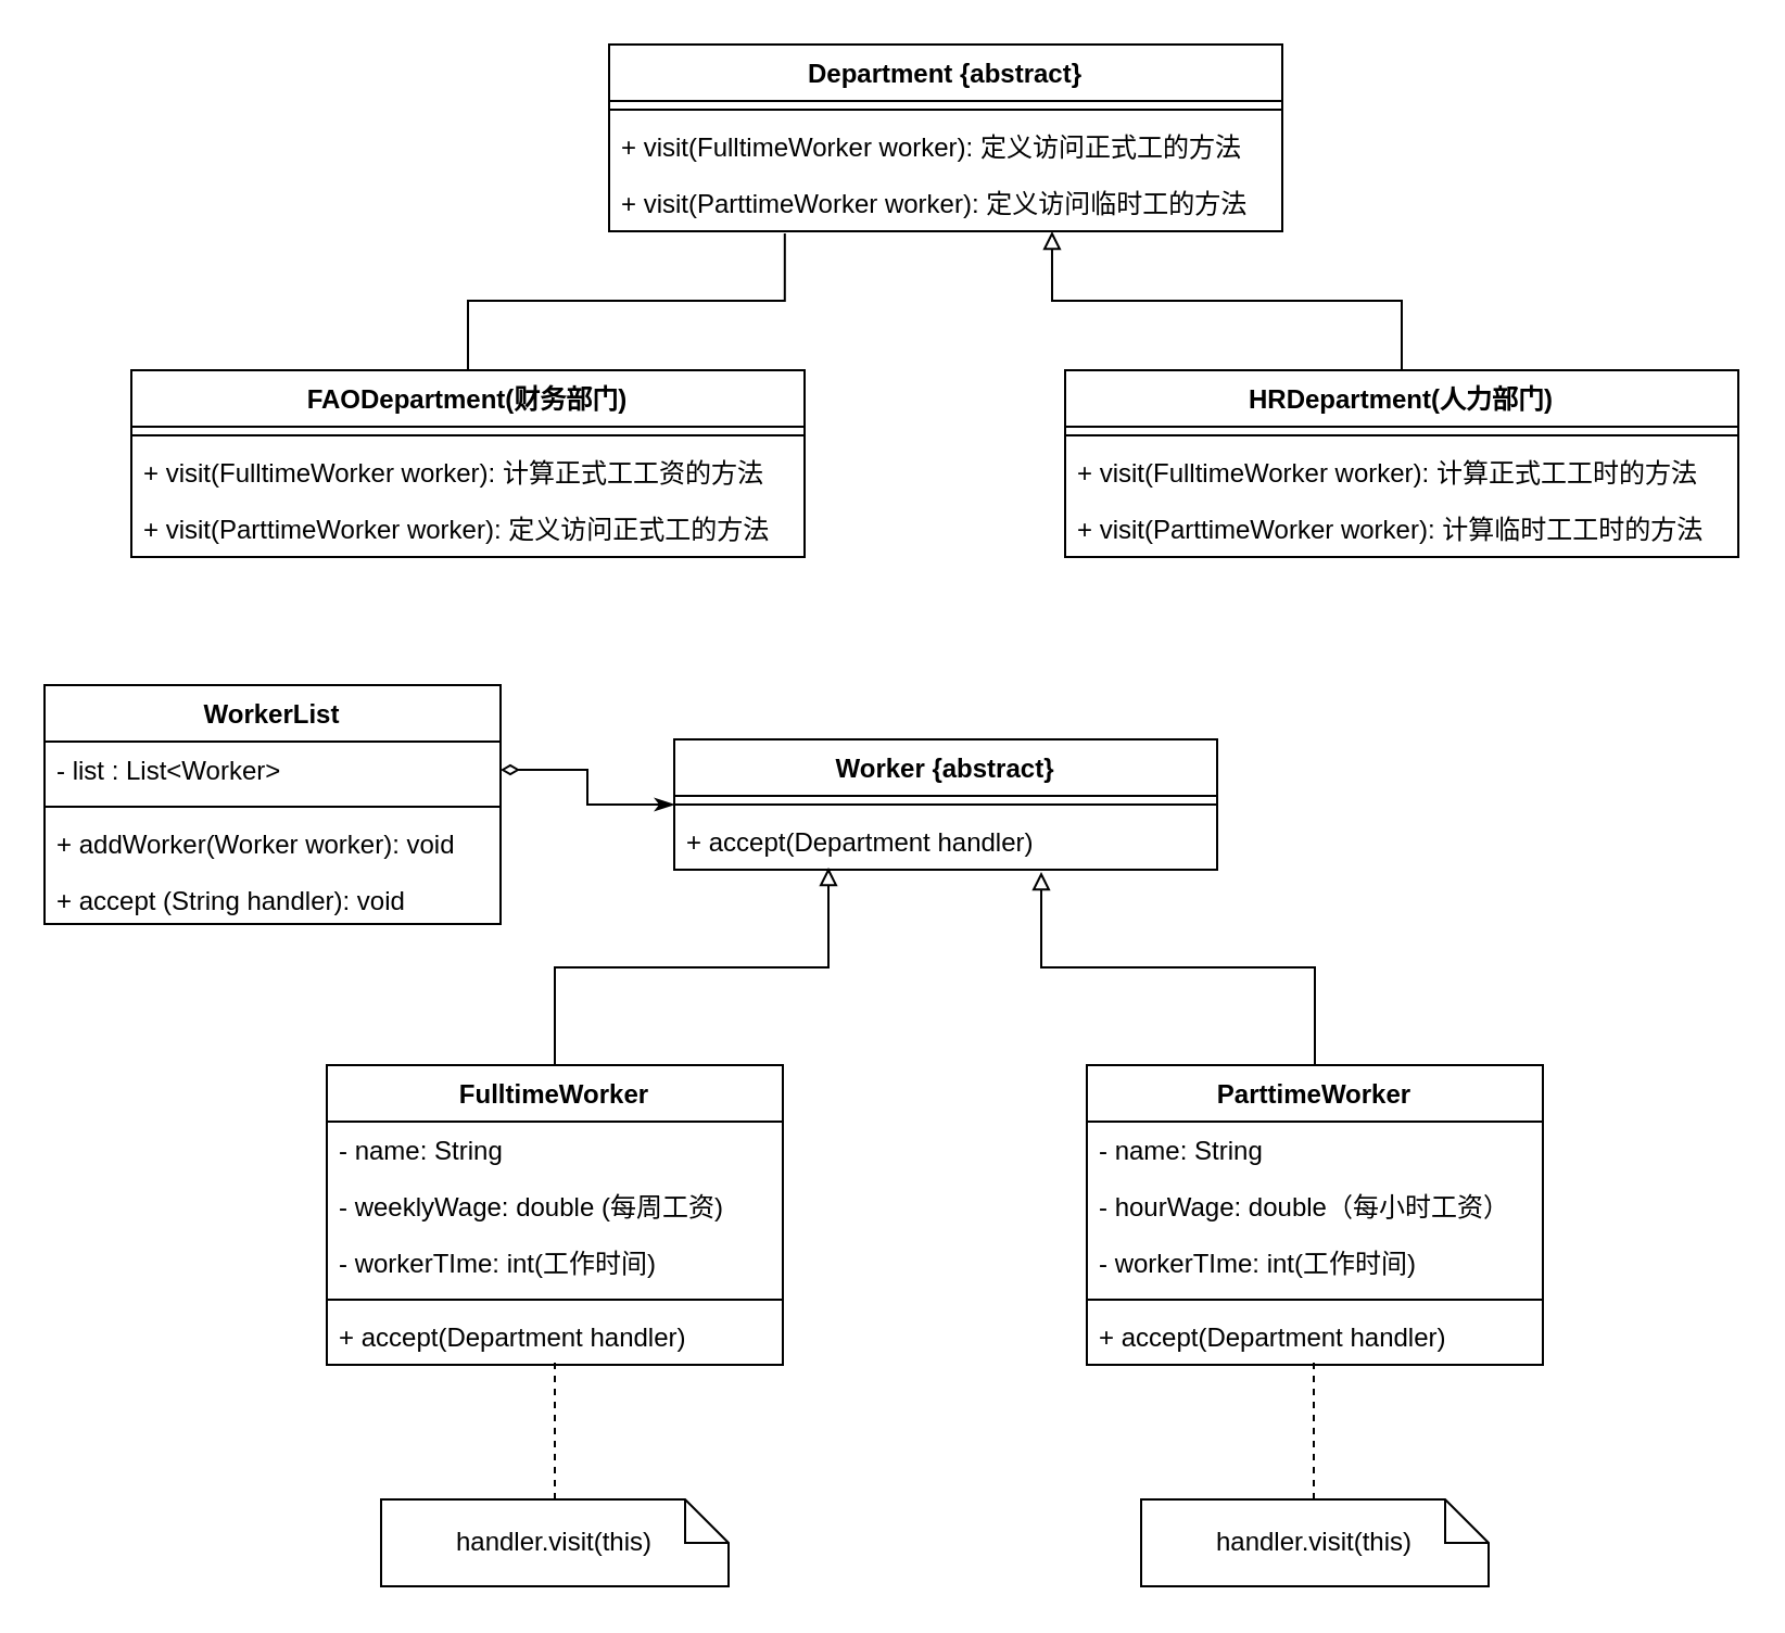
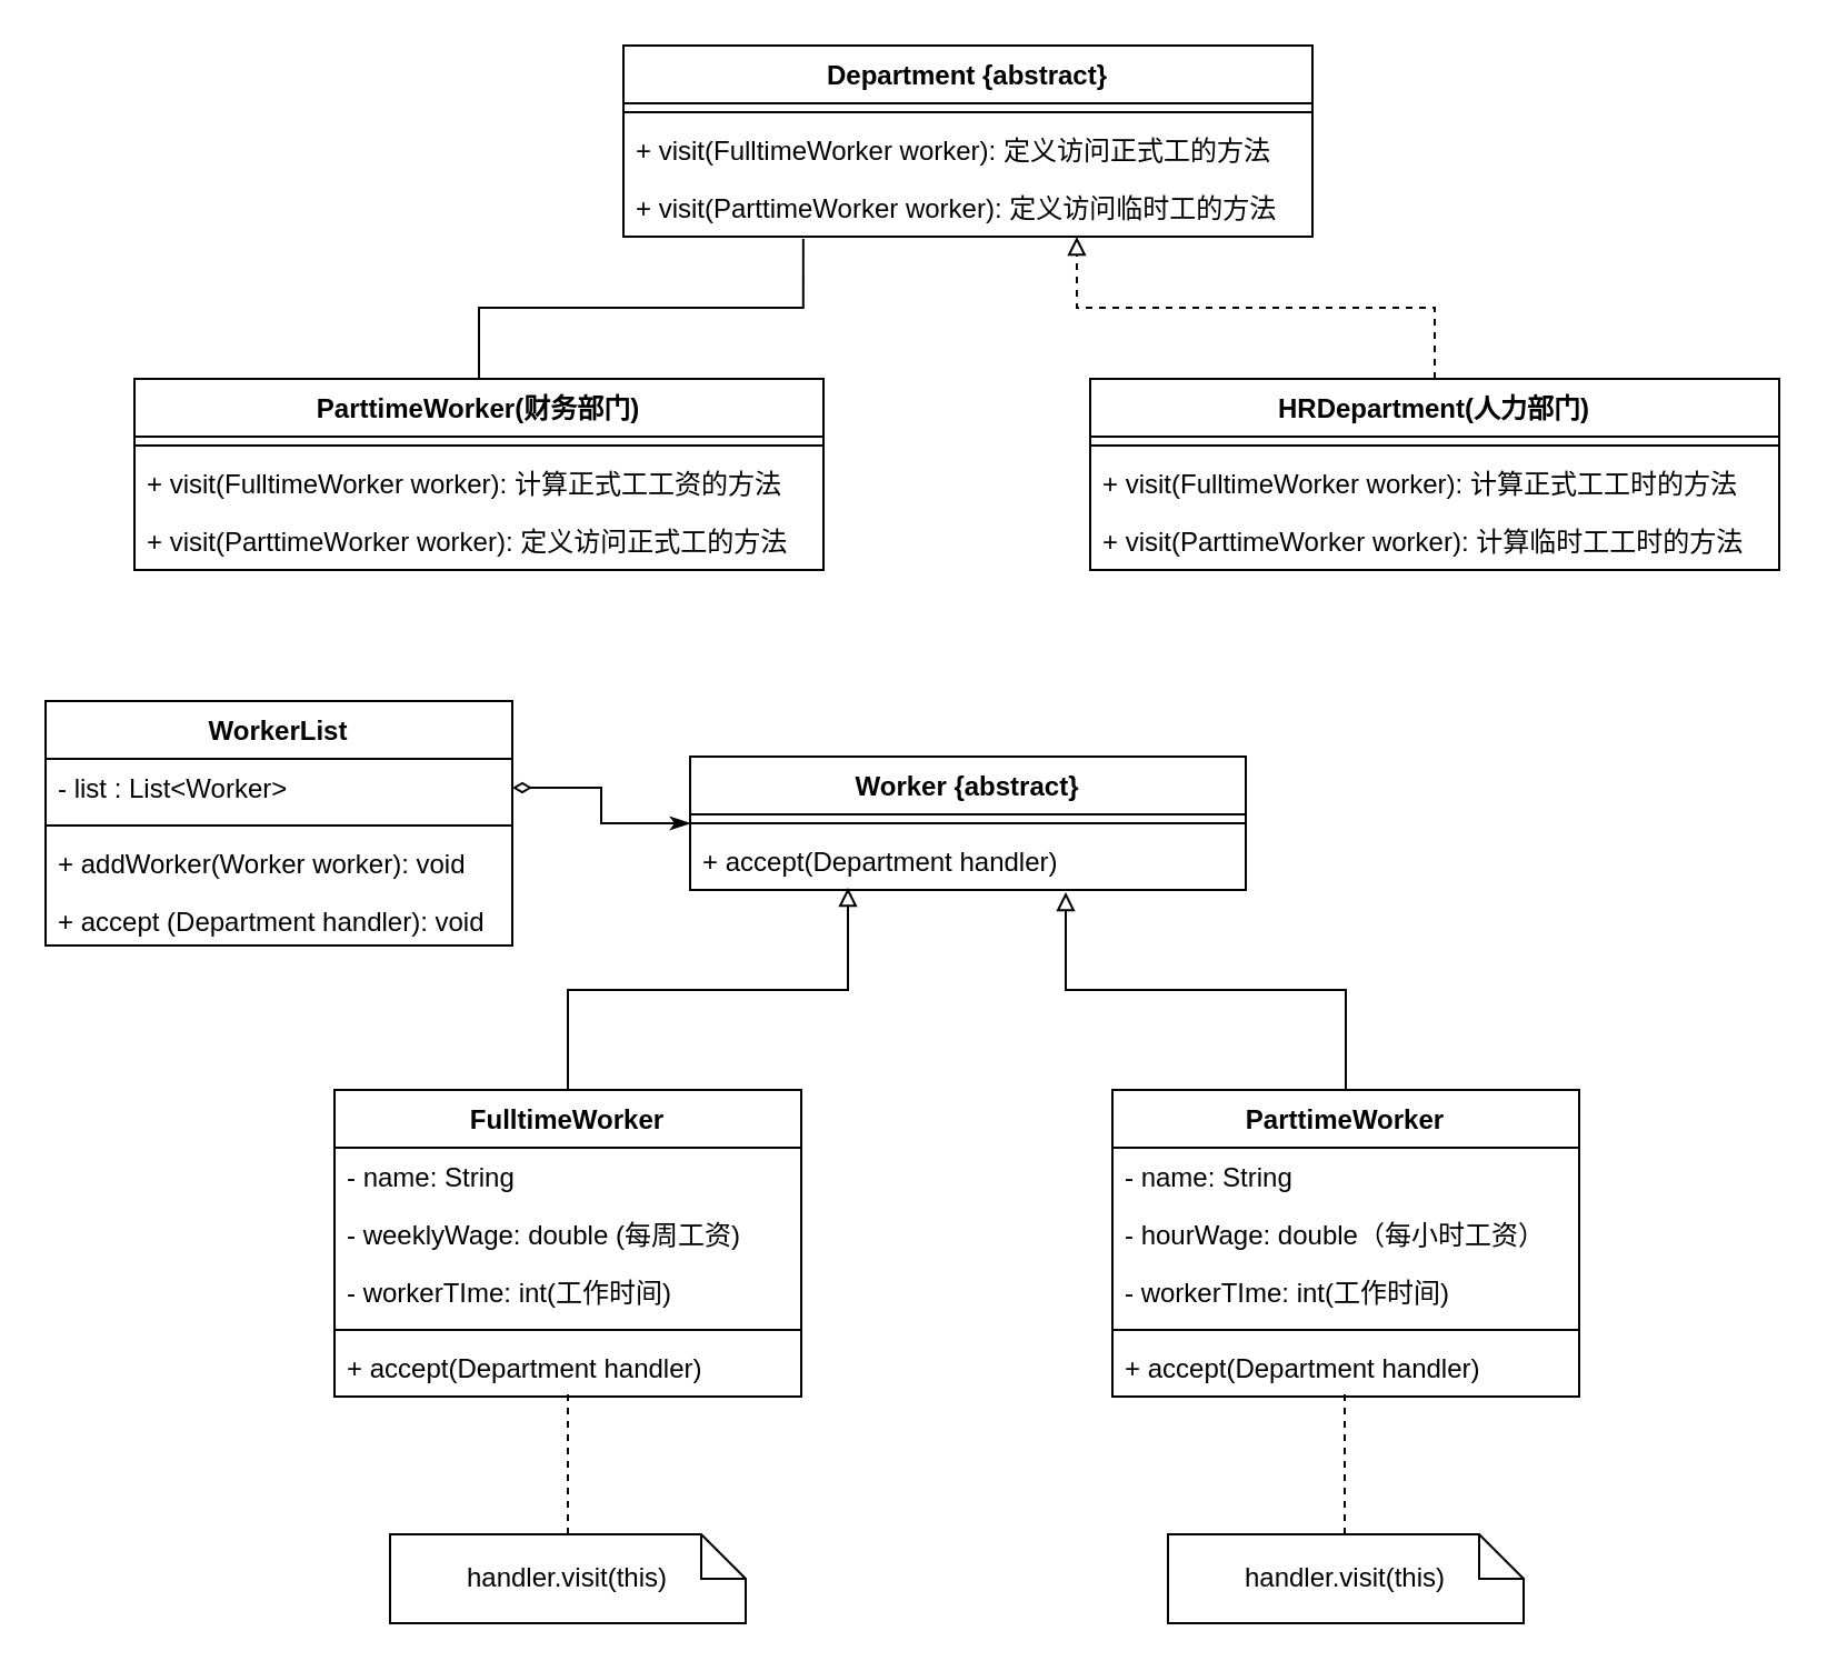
  <mxCell id="0" />
  <mxCell id="1" parent="0" />
  <mxCell id="2" value="Department {abstract}" style="swimlane;fontStyle=1;align=center;verticalAlign=top;childLayout=stackLayout;horizontal=1;startSize=26;horizontalStack=0;resizeParent=1;resizeParentMax=0;resizeLast=0;collapsible=1;marginBottom=0;" vertex="1" parent="1"><mxGeometry x="280" y="20" width="310" height="86" as="geometry" /></mxCell>
  <mxCell id="3" value="" style="line;strokeWidth=1;fillColor=none;align=left;verticalAlign=middle;spacingTop=-1;spacingLeft=3;spacingRight=3;rotatable=0;labelPosition=right;points=[];portConstraint=eastwest;" vertex="1" parent="2"><mxGeometry y="26" width="310" height="8" as="geometry" /></mxCell>
  <mxCell id="4" value="+ visit(FulltimeWorker worker): 定义访问正式工的方法" style="text;strokeColor=none;fillColor=none;align=left;verticalAlign=top;spacingLeft=4;spacingRight=4;overflow=hidden;rotatable=0;points=[[0,0.5],[1,0.5]];portConstraint=eastwest;" vertex="1" parent="2"><mxGeometry y="34" width="310" height="26" as="geometry" /></mxCell>
  <mxCell id="5" value="+ visit(ParttimeWorker worker): 定义访问临时工的方法" style="text;strokeColor=none;fillColor=none;align=left;verticalAlign=top;spacingLeft=4;spacingRight=4;overflow=hidden;rotatable=0;points=[[0,0.5],[1,0.5]];portConstraint=eastwest;" vertex="1" parent="2"><mxGeometry y="60" width="310" height="26" as="geometry" /></mxCell>
  <mxCell id="6" style="edgeStyle=orthogonalEdgeStyle;rounded=0;orthogonalLoop=1;jettySize=auto;html=1;exitX=0.5;exitY=0;exitDx=0;exitDy=0;entryX=0.261;entryY=1.038;entryDx=0;entryDy=0;entryPerimeter=0;endArrow=none;endFill=0;" edge="1" parent="1" source="7" target="5"><mxGeometry relative="1" as="geometry" /></mxCell>
- <mxCell id="7" value="FAODepartment(财务部门)" style="swimlane;fontStyle=1;align=center;verticalAlign=top;childLayout=stackLayout;horizontal=1;startSize=26;horizontalStack=0;resizeParent=1;resizeParentMax=0;resizeLast=0;collapsible=1;marginBottom=0;" vertex="1" parent="1"><mxGeometry x="60" y="170" width="310" height="86" as="geometry" /></mxCell>
+ <mxCell id="7" value="ParttimeWorker(财务部门)" style="swimlane;fontStyle=1;align=center;verticalAlign=top;childLayout=stackLayout;horizontal=1;startSize=26;horizontalStack=0;resizeParent=1;resizeParentMax=0;resizeLast=0;collapsible=1;marginBottom=0;" vertex="1" parent="1"><mxGeometry x="60" y="170" width="310" height="86" as="geometry" /></mxCell>
  <mxCell id="8" value="" style="line;strokeWidth=1;fillColor=none;align=left;verticalAlign=middle;spacingTop=-1;spacingLeft=3;spacingRight=3;rotatable=0;labelPosition=right;points=[];portConstraint=eastwest;" vertex="1" parent="7"><mxGeometry y="26" width="310" height="8" as="geometry" /></mxCell>
  <mxCell id="9" value="+ visit(FulltimeWorker worker): 计算正式工工资的方法" style="text;strokeColor=none;fillColor=none;align=left;verticalAlign=top;spacingLeft=4;spacingRight=4;overflow=hidden;rotatable=0;points=[[0,0.5],[1,0.5]];portConstraint=eastwest;" vertex="1" parent="7"><mxGeometry y="34" width="310" height="26" as="geometry" /></mxCell>
  <mxCell id="10" value="+ visit(ParttimeWorker worker): 定义访问正式工的方法" style="text;strokeColor=none;fillColor=none;align=left;verticalAlign=top;spacingLeft=4;spacingRight=4;overflow=hidden;rotatable=0;points=[[0,0.5],[1,0.5]];portConstraint=eastwest;" vertex="1" parent="7"><mxGeometry y="60" width="310" height="26" as="geometry" /></mxCell>
- <mxCell id="11" style="edgeStyle=orthogonalEdgeStyle;rounded=0;orthogonalLoop=1;jettySize=auto;html=1;exitX=0.5;exitY=0;exitDx=0;exitDy=0;entryX=0.658;entryY=1;entryDx=0;entryDy=0;entryPerimeter=0;endArrow=block;endFill=0;" edge="1" parent="1" source="12" target="5"><mxGeometry relative="1" as="geometry" /></mxCell>
+ <mxCell id="11" style="edgeStyle=orthogonalEdgeStyle;rounded=0;orthogonalLoop=1;jettySize=auto;html=1;exitX=0.5;exitY=0;exitDx=0;exitDy=0;entryX=0.658;entryY=1;entryDx=0;entryDy=0;entryPerimeter=0;endArrow=block;endFill=0;dashed=1;" edge="1" parent="1" source="12" target="5"><mxGeometry relative="1" as="geometry" /></mxCell>
  <mxCell id="12" value="HRDepartment(人力部门)" style="swimlane;fontStyle=1;align=center;verticalAlign=top;childLayout=stackLayout;horizontal=1;startSize=26;horizontalStack=0;resizeParent=1;resizeParentMax=0;resizeLast=0;collapsible=1;marginBottom=0;" vertex="1" parent="1"><mxGeometry x="490" y="170" width="310" height="86" as="geometry" /></mxCell>
  <mxCell id="13" value="" style="line;strokeWidth=1;fillColor=none;align=left;verticalAlign=middle;spacingTop=-1;spacingLeft=3;spacingRight=3;rotatable=0;labelPosition=right;points=[];portConstraint=eastwest;" vertex="1" parent="12"><mxGeometry y="26" width="310" height="8" as="geometry" /></mxCell>
  <mxCell id="14" value="+ visit(FulltimeWorker worker): 计算正式工工时的方法" style="text;strokeColor=none;fillColor=none;align=left;verticalAlign=top;spacingLeft=4;spacingRight=4;overflow=hidden;rotatable=0;points=[[0,0.5],[1,0.5]];portConstraint=eastwest;" vertex="1" parent="12"><mxGeometry y="34" width="310" height="26" as="geometry" /></mxCell>
  <mxCell id="15" value="+ visit(ParttimeWorker worker): 计算临时工工时的方法" style="text;strokeColor=none;fillColor=none;align=left;verticalAlign=top;spacingLeft=4;spacingRight=4;overflow=hidden;rotatable=0;points=[[0,0.5],[1,0.5]];portConstraint=eastwest;" vertex="1" parent="12"><mxGeometry y="60" width="310" height="26" as="geometry" /></mxCell>
  <mxCell id="16" value="Worker {abstract}" style="swimlane;fontStyle=1;align=center;verticalAlign=top;childLayout=stackLayout;horizontal=1;startSize=26;horizontalStack=0;resizeParent=1;resizeParentMax=0;resizeLast=0;collapsible=1;marginBottom=0;" vertex="1" parent="1"><mxGeometry x="310" y="340" width="250" height="60" as="geometry" /></mxCell>
  <mxCell id="17" value="" style="line;strokeWidth=1;fillColor=none;align=left;verticalAlign=middle;spacingTop=-1;spacingLeft=3;spacingRight=3;rotatable=0;labelPosition=right;points=[];portConstraint=eastwest;" vertex="1" parent="16"><mxGeometry y="26" width="250" height="8" as="geometry" /></mxCell>
  <mxCell id="18" value="+ accept(Department handler)" style="text;strokeColor=none;fillColor=none;align=left;verticalAlign=top;spacingLeft=4;spacingRight=4;overflow=hidden;rotatable=0;points=[[0,0.5],[1,0.5]];portConstraint=eastwest;" vertex="1" parent="16"><mxGeometry y="34" width="250" height="26" as="geometry" /></mxCell>
  <mxCell id="19" style="edgeStyle=orthogonalEdgeStyle;rounded=0;orthogonalLoop=1;jettySize=auto;html=1;exitX=0.5;exitY=0;exitDx=0;exitDy=0;entryX=0.284;entryY=0.962;entryDx=0;entryDy=0;entryPerimeter=0;endArrow=block;endFill=0;" edge="1" parent="1" source="20" target="18"><mxGeometry relative="1" as="geometry" /></mxCell>
  <mxCell id="20" value="FulltimeWorker" style="swimlane;fontStyle=1;align=center;verticalAlign=top;childLayout=stackLayout;horizontal=1;startSize=26;horizontalStack=0;resizeParent=1;resizeParentMax=0;resizeLast=0;collapsible=1;marginBottom=0;" vertex="1" parent="1"><mxGeometry x="150" y="490" width="210" height="138" as="geometry" /></mxCell>
  <mxCell id="21" value="- name: String" style="text;strokeColor=none;fillColor=none;align=left;verticalAlign=top;spacingLeft=4;spacingRight=4;overflow=hidden;rotatable=0;points=[[0,0.5],[1,0.5]];portConstraint=eastwest;" vertex="1" parent="20"><mxGeometry y="26" width="210" height="26" as="geometry" /></mxCell>
  <mxCell id="22" value="- weeklyWage: double (每周工资)" style="text;strokeColor=none;fillColor=none;align=left;verticalAlign=top;spacingLeft=4;spacingRight=4;overflow=hidden;rotatable=0;points=[[0,0.5],[1,0.5]];portConstraint=eastwest;" vertex="1" parent="20"><mxGeometry y="52" width="210" height="26" as="geometry" /></mxCell>
  <mxCell id="23" value="- workerTIme: int(工作时间)" style="text;strokeColor=none;fillColor=none;align=left;verticalAlign=top;spacingLeft=4;spacingRight=4;overflow=hidden;rotatable=0;points=[[0,0.5],[1,0.5]];portConstraint=eastwest;" vertex="1" parent="20"><mxGeometry y="78" width="210" height="26" as="geometry" /></mxCell>
  <mxCell id="24" value="" style="line;strokeWidth=1;fillColor=none;align=left;verticalAlign=middle;spacingTop=-1;spacingLeft=3;spacingRight=3;rotatable=0;labelPosition=right;points=[];portConstraint=eastwest;" vertex="1" parent="20"><mxGeometry y="104" width="210" height="8" as="geometry" /></mxCell>
  <mxCell id="25" value="+ accept(Department handler)" style="text;strokeColor=none;fillColor=none;align=left;verticalAlign=top;spacingLeft=4;spacingRight=4;overflow=hidden;rotatable=0;points=[[0,0.5],[1,0.5]];portConstraint=eastwest;" vertex="1" parent="20"><mxGeometry y="112" width="210" height="26" as="geometry" /></mxCell>
  <mxCell id="26" style="edgeStyle=orthogonalEdgeStyle;rounded=0;orthogonalLoop=1;jettySize=auto;html=1;exitX=0.5;exitY=0;exitDx=0;exitDy=0;entryX=0.676;entryY=1.038;entryDx=0;entryDy=0;entryPerimeter=0;endArrow=block;endFill=0;" edge="1" parent="1" source="27" target="18"><mxGeometry relative="1" as="geometry" /></mxCell>
  <mxCell id="27" value="ParttimeWorker" style="swimlane;fontStyle=1;align=center;verticalAlign=top;childLayout=stackLayout;horizontal=1;startSize=26;horizontalStack=0;resizeParent=1;resizeParentMax=0;resizeLast=0;collapsible=1;marginBottom=0;" vertex="1" parent="1"><mxGeometry x="500" y="490" width="210" height="138" as="geometry" /></mxCell>
  <mxCell id="28" value="- name: String" style="text;strokeColor=none;fillColor=none;align=left;verticalAlign=top;spacingLeft=4;spacingRight=4;overflow=hidden;rotatable=0;points=[[0,0.5],[1,0.5]];portConstraint=eastwest;" vertex="1" parent="27"><mxGeometry y="26" width="210" height="26" as="geometry" /></mxCell>
  <mxCell id="29" value="- hourWage: double（每小时工资）" style="text;strokeColor=none;fillColor=none;align=left;verticalAlign=top;spacingLeft=4;spacingRight=4;overflow=hidden;rotatable=0;points=[[0,0.5],[1,0.5]];portConstraint=eastwest;" vertex="1" parent="27"><mxGeometry y="52" width="210" height="26" as="geometry" /></mxCell>
  <mxCell id="30" value="- workerTIme: int(工作时间)" style="text;strokeColor=none;fillColor=none;align=left;verticalAlign=top;spacingLeft=4;spacingRight=4;overflow=hidden;rotatable=0;points=[[0,0.5],[1,0.5]];portConstraint=eastwest;" vertex="1" parent="27"><mxGeometry y="78" width="210" height="26" as="geometry" /></mxCell>
  <mxCell id="31" value="" style="line;strokeWidth=1;fillColor=none;align=left;verticalAlign=middle;spacingTop=-1;spacingLeft=3;spacingRight=3;rotatable=0;labelPosition=right;points=[];portConstraint=eastwest;" vertex="1" parent="27"><mxGeometry y="104" width="210" height="8" as="geometry" /></mxCell>
  <mxCell id="32" value="+ accept(Department handler)" style="text;strokeColor=none;fillColor=none;align=left;verticalAlign=top;spacingLeft=4;spacingRight=4;overflow=hidden;rotatable=0;points=[[0,0.5],[1,0.5]];portConstraint=eastwest;" vertex="1" parent="27"><mxGeometry y="112" width="210" height="26" as="geometry" /></mxCell>
  <mxCell id="33" value="handler.visit(this)" style="shape=note;size=20;whiteSpace=wrap;html=1;" vertex="1" parent="1"><mxGeometry x="175" y="690" width="160" height="40" as="geometry" /></mxCell>
  <mxCell id="34" value="handler.visit(this)" style="shape=note;size=20;whiteSpace=wrap;html=1;" vertex="1" parent="1"><mxGeometry x="525" y="690" width="160" height="40" as="geometry" /></mxCell>
  <mxCell id="35" value="" style="endArrow=none;html=1;exitX=0.5;exitY=0;exitDx=0;exitDy=0;exitPerimeter=0;entryX=0.5;entryY=0.962;entryDx=0;entryDy=0;entryPerimeter=0;dashed=1;" edge="1" parent="1" source="33" target="25"><mxGeometry width="50" height="50" relative="1" as="geometry"><mxPoint x="130" y="660" as="sourcePoint" /><mxPoint x="180" y="610" as="targetPoint" /></mxGeometry></mxCell>
  <mxCell id="36" value="" style="endArrow=none;html=1;exitX=0.5;exitY=0;exitDx=0;exitDy=0;exitPerimeter=0;entryX=0.5;entryY=0.962;entryDx=0;entryDy=0;entryPerimeter=0;dashed=1;" edge="1" parent="1"><mxGeometry width="50" height="50" relative="1" as="geometry"><mxPoint x="604.5" y="690" as="sourcePoint" /><mxPoint x="604.5" y="627.012" as="targetPoint" /></mxGeometry></mxCell>
  <mxCell id="37" value="WorkerList" style="swimlane;fontStyle=1;align=center;verticalAlign=top;childLayout=stackLayout;horizontal=1;startSize=26;horizontalStack=0;resizeParent=1;resizeParentMax=0;resizeLast=0;collapsible=1;marginBottom=0;" vertex="1" parent="1"><mxGeometry x="20" y="315" width="210" height="110" as="geometry" /></mxCell>
  <mxCell id="38" value="- list : List&lt;Worker&gt;" style="text;strokeColor=none;fillColor=none;align=left;verticalAlign=top;spacingLeft=4;spacingRight=4;overflow=hidden;rotatable=0;points=[[0,0.5],[1,0.5]];portConstraint=eastwest;" vertex="1" parent="37"><mxGeometry y="26" width="210" height="26" as="geometry" /></mxCell>
  <mxCell id="39" value="" style="line;strokeWidth=1;fillColor=none;align=left;verticalAlign=middle;spacingTop=-1;spacingLeft=3;spacingRight=3;rotatable=0;labelPosition=right;points=[];portConstraint=eastwest;" vertex="1" parent="37"><mxGeometry y="52" width="210" height="8" as="geometry" /></mxCell>
  <mxCell id="40" value="+ addWorker(Worker worker): void " style="text;strokeColor=none;fillColor=none;align=left;verticalAlign=top;spacingLeft=4;spacingRight=4;overflow=hidden;rotatable=0;points=[[0,0.5],[1,0.5]];portConstraint=eastwest;" vertex="1" parent="37"><mxGeometry y="60" width="210" height="26" as="geometry" /></mxCell>
- <mxCell id="41" value="+ accept (String handler): void" style="text;strokeColor=none;fillColor=none;align=left;verticalAlign=top;spacingLeft=4;spacingRight=4;overflow=hidden;rotatable=0;points=[[0,0.5],[1,0.5]];portConstraint=eastwest;" vertex="1" parent="37"><mxGeometry y="86" width="210" height="24" as="geometry" /></mxCell>
+ <mxCell id="41" value="+ accept (Department handler): void" style="text;strokeColor=none;fillColor=none;align=left;verticalAlign=top;spacingLeft=4;spacingRight=4;overflow=hidden;rotatable=0;points=[[0,0.5],[1,0.5]];portConstraint=eastwest;" vertex="1" parent="37"><mxGeometry y="86" width="210" height="24" as="geometry" /></mxCell>
  <mxCell id="42" style="edgeStyle=orthogonalEdgeStyle;rounded=0;orthogonalLoop=1;jettySize=auto;html=1;exitX=1;exitY=0.5;exitDx=0;exitDy=0;endArrow=classicThin;endFill=1;startArrow=diamondThin;startFill=0;" edge="1" parent="1" source="38" target="17"><mxGeometry relative="1" as="geometry" /></mxCell>
